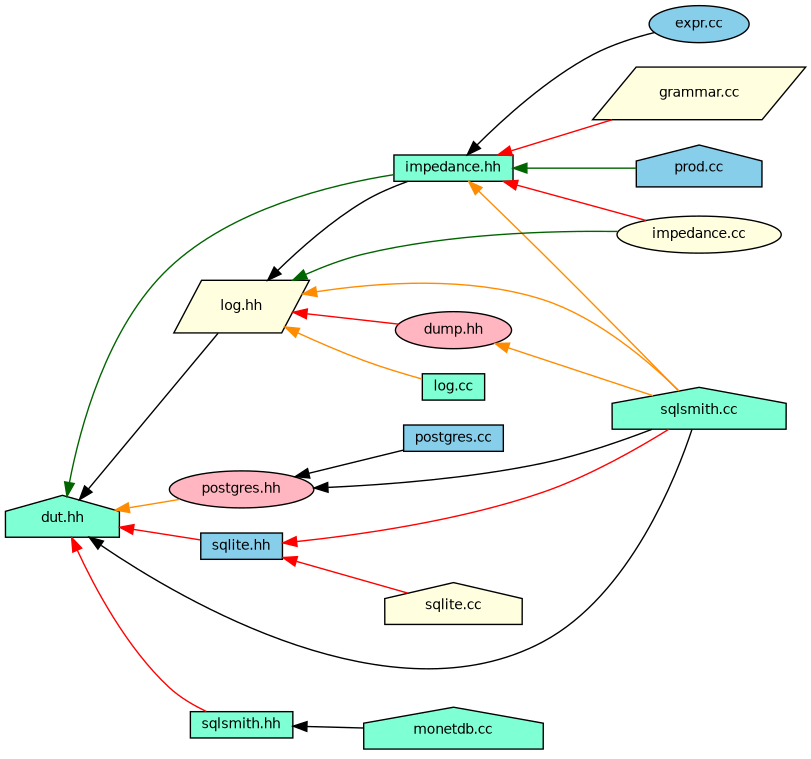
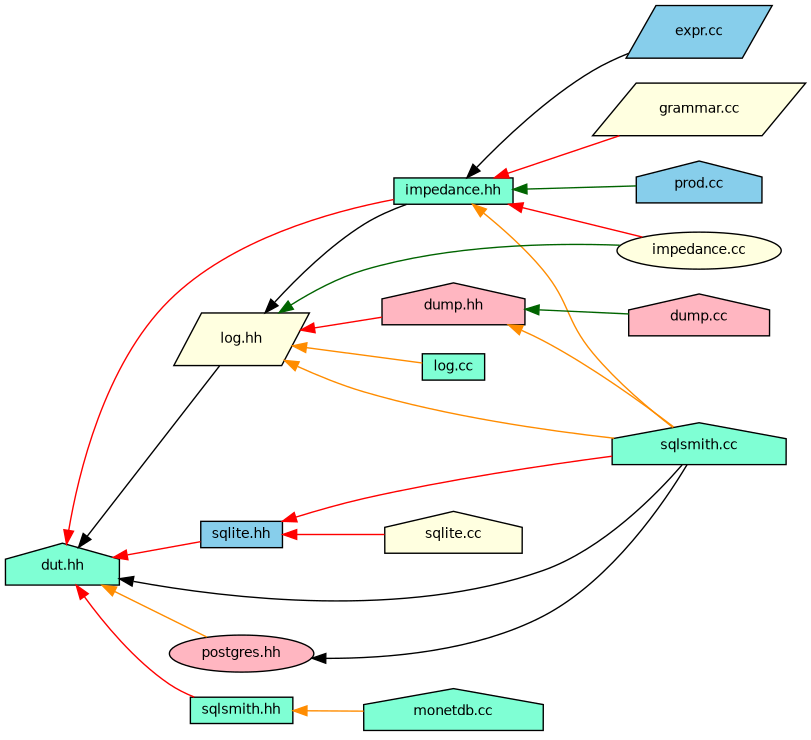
  digraph {
    rankdir=LR
    node [color=black fillcolor=aquamarine fontname=Helvetica fontsize=10 shape=house style=filled]
    edge [color=black dir=back fontname=Helvetica fontsize=10 labelfontname=Helvetica labelfontsize=10 style=solid]
    n1 [fontcolor=black height=0.2 label="dut.hh" width=0.4]
    n2 [height=0.2 label="impedance.hh" shape=box width=0.4]
    n3 [height=0.2 label="sqlsmith.cc" width=0.4]
    n4 [fillcolor=lightyellow height=0.2 label="log.hh" shape=parallelogram width=0.4]
    n5 [height=0.2 label="sqlsmith.hh" shape=box width=0.4]
    n6 [fillcolor=lightpink height=0.2 label="postgres.hh" shape=ellipse width=0.4]
    n7 [fillcolor=skyblue height=0.2 label="sqlite.hh" shape=box width=0.4]
-   n8 [fillcolor=skyblue height=0.2 label="expr.cc" shape=ellipse width=0.4]
+   n8 [fillcolor=skyblue height=0.2 label="expr.cc" shape=parallelogram width=0.4]
    n9 [fillcolor=lightyellow height=0.2 label="grammar.cc" shape=parallelogram width=0.4]
    n10 [fillcolor=lightyellow height=0.2 label="impedance.cc" shape=ellipse width=0.4]
    n11 [fillcolor=skyblue height=0.2 label="prod.cc" width=0.4]
    n12 [height=0.2 label="log.cc" shape=box width=0.4]
-   n13 [fillcolor=lightpink height=0.2 label="dump.hh" shape=ellipse width=0.4]
+   n13 [fillcolor=lightpink height=0.2 label="dump.hh" width=0.4]
    n14 [height=0.2 label="monetdb.cc" width=0.4]
-   n15 [fillcolor=skyblue height=0.2 label="postgres.cc" shape=box width=0.4]
    n16 [fillcolor=lightyellow height=0.2 label="sqlite.cc" width=0.4]
-   n1 -> n2 [color=darkgreen]
+   n17 [fillcolor=lightpink height=0.2 label="dump.cc" width=0.4]
+   n1 -> n2 [color=red]
    n1 -> n3
    n1 -> n4
    n1 -> n5 [color=red]
    n1 -> n6 [color=darkorange]
    n1 -> n7 [color=red]
    n2 -> n3 [color=darkorange]
    n2 -> n8
    n2 -> n9 [color=red]
    n2 -> n10 [color=red]
    n2 -> n11 [color=darkgreen]
    n4 -> n2
    n4 -> n3 [color=darkorange]
    n4 -> n10 [color=darkgreen]
    n4 -> n12 [color=darkorange]
    n4 -> n13 [color=red]
-   n5 -> n14
+   n5 -> n14 [color=darkorange]
    n6 -> n3
-   n6 -> n15
    n7 -> n3 [color=red]
    n7 -> n16 [color=red]
    n13 -> n3 [color=darkorange]
+   n13 -> n17 [color=darkgreen]
  }
